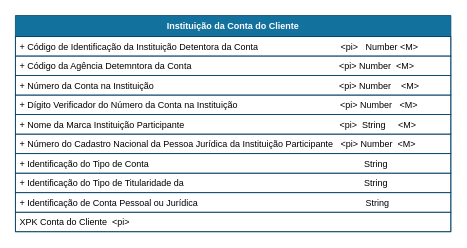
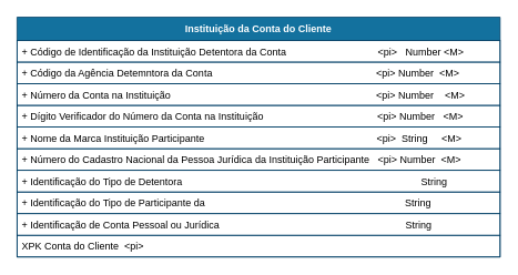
  <mxCell id="0" />
  <mxCell id="1" parent="0" />
  <mxCell id="2" value="Instituição da Conta do Cliente" style="swimlane;fontStyle=1;childLayout=stackLayout;horizontal=1;startSize=28;horizontalStack=0;resizeParent=1;resizeParentMax=0;resizeLast=0;collapsible=1;marginBottom=0;rounded=0;shadow=0;comic=0;sketch=0;align=center;html=0;autosize=1;fillColor=#13719E;strokeColor=#003F66;fontColor=#FFFFFF;" vertex="1" parent="1"><mxGeometry x="20" y="20" width="580" height="288" as="geometry" /></mxCell>
  <mxCell id="3" value="+ Código de Identificação da Instituição Detentora da Conta                                 &lt;pi&gt;   Number &lt;M&gt;" style="text;fillColor=none;align=left;verticalAlign=top;spacingLeft=4;spacingRight=4;overflow=hidden;rotatable=0;points=[[0,0.5],[1,0.5]];portConstraint=eastwest;strokeColor=#003F66;" vertex="1" parent="2"><mxGeometry y="28" width="580" height="26" as="geometry" /></mxCell>
  <mxCell id="4" value="+ Código da Agência Detemntora da Conta                                                           &lt;pi&gt; Number  &lt;M&gt;" style="text;fillColor=none;align=left;verticalAlign=top;spacingLeft=4;spacingRight=4;overflow=hidden;rotatable=0;points=[[0,0.5],[1,0.5]];portConstraint=eastwest;strokeColor=#003F66;" vertex="1" parent="2"><mxGeometry y="54" width="580" height="26" as="geometry" /></mxCell>
  <mxCell id="5" value="+ Número da Conta na Instituição                                                                          &lt;pi&gt; Number    &lt;M&gt;" style="text;fillColor=none;align=left;verticalAlign=top;spacingLeft=4;spacingRight=4;overflow=hidden;rotatable=0;points=[[0,0.5],[1,0.5]];portConstraint=eastwest;strokeColor=#003F66;" vertex="1" parent="2"><mxGeometry y="80" width="580" height="26" as="geometry" /></mxCell>
  <mxCell id="6" value="+ Dígito Verificador do Número da Conta na Instituição                                         &lt;pi&gt; Number   &lt;M&gt;" style="text;fillColor=none;align=left;verticalAlign=top;spacingLeft=4;spacingRight=4;overflow=hidden;rotatable=0;points=[[0,0.5],[1,0.5]];portConstraint=eastwest;strokeColor=#003F66;" vertex="1" parent="2"><mxGeometry y="106" width="580" height="26" as="geometry" /></mxCell>
  <mxCell id="7" value="+ Nome da Marca Instituição Participante                                                              &lt;pi&gt;  String     &lt;M&gt;" style="text;fillColor=none;align=left;verticalAlign=top;spacingLeft=4;spacingRight=4;overflow=hidden;rotatable=0;points=[[0,0.5],[1,0.5]];portConstraint=eastwest;strokeColor=#003F66;" vertex="1" parent="2"><mxGeometry y="132" width="580" height="26" as="geometry" /></mxCell>
  <mxCell id="8" value="+ Número do Cadastro Nacional da Pessoa Jurídica da Instituição Participante   &lt;pi&gt; Number  &lt;M&gt;" style="text;fillColor=none;align=left;verticalAlign=top;spacingLeft=4;spacingRight=4;overflow=hidden;rotatable=0;points=[[0,0.5],[1,0.5]];portConstraint=eastwest;strokeColor=#003F66;" vertex="1" parent="2"><mxGeometry y="158" width="580" height="26" as="geometry" /></mxCell>
- <mxCell id="9" value="+ Identificação do Tipo de Conta                                                                                      String     " style="text;fillColor=none;align=left;verticalAlign=top;spacingLeft=4;spacingRight=4;overflow=hidden;rotatable=0;points=[[0,0.5],[1,0.5]];portConstraint=eastwest;strokeColor=#003F66;" vertex="1" parent="2"><mxGeometry y="184" width="580" height="26" as="geometry" /></mxCell>
- <mxCell id="10" value="+ Identificação do Tipo de Titularidade da                                                                        String     " style="text;fillColor=none;align=left;verticalAlign=top;spacingLeft=4;spacingRight=4;overflow=hidden;rotatable=0;points=[[0,0.5],[1,0.5]];portConstraint=eastwest;strokeColor=#003F66;" vertex="1" parent="2"><mxGeometry y="210" width="580" height="26" as="geometry" /></mxCell>
+ <mxCell id="9" value="+ Identificação do Tipo de Detentora                                                                                      String     " style="text;fillColor=none;align=left;verticalAlign=top;spacingLeft=4;spacingRight=4;overflow=hidden;rotatable=0;points=[[0,0.5],[1,0.5]];portConstraint=eastwest;strokeColor=#003F66;" vertex="1" parent="2"><mxGeometry y="184" width="580" height="26" as="geometry" /></mxCell>
+ <mxCell id="10" value="+ Identificação do Tipo de Participante da                                                                        String     " style="text;fillColor=none;align=left;verticalAlign=top;spacingLeft=4;spacingRight=4;overflow=hidden;rotatable=0;points=[[0,0.5],[1,0.5]];portConstraint=eastwest;strokeColor=#003F66;" vertex="1" parent="2"><mxGeometry y="210" width="580" height="26" as="geometry" /></mxCell>
  <mxCell id="11" value="+ Identificação de Conta Pessoal ou Jurídica                                                                   String     " style="text;fillColor=none;align=left;verticalAlign=top;spacingLeft=4;spacingRight=4;overflow=hidden;rotatable=0;points=[[0,0.5],[1,0.5]];portConstraint=eastwest;strokeColor=#003F66;" vertex="1" parent="2"><mxGeometry y="236" width="580" height="26" as="geometry" /></mxCell>
  <mxCell id="12" value="XPK Conta do Cliente  &lt;pi&gt;" style="text;fillColor=none;align=left;verticalAlign=top;spacingLeft=4;spacingRight=4;overflow=hidden;rotatable=0;points=[[0,0.5],[1,0.5]];portConstraint=eastwest;strokeColor=#003F66;" vertex="1" parent="2"><mxGeometry y="262" width="580" height="26" as="geometry" /></mxCell>
